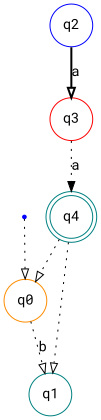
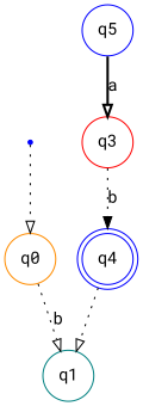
  digraph {
    fontname="Roboto Mono"
    node [color=teal fontname="Roboto Mono" shape=circle]
    edge [arrowhead=onormal fontname="Roboto Mono" style=dotted]
-   q4 [shape=doublecircle]
+   q4 [color=blue shape=doublecircle]
    q0 [color=darkorange]
    q1
    initial [color=blue shape=point]
-   q2 [color=blue]
+   q2 [color=blue label=q5]
    q3 [color=red]
-   q4 -> q0
    q4 -> q1
    q0 -> q1 [label=b]
    initial -> q0
    q2 -> q3 [label=a style=bold]
-   q3 -> q4 [arrowhead=normal label=a]
+   q3 -> q4 [arrowhead=normal label=b]
  }
